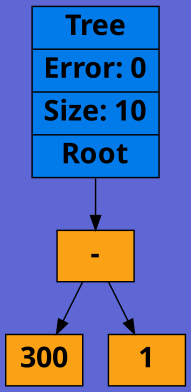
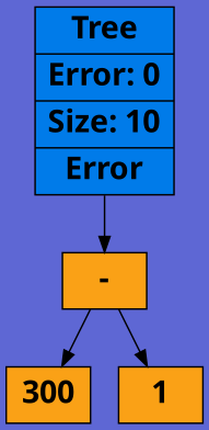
  digraph {
    bgcolor="#5e67d4"
    rankdir=TB
    node [color="#000000" fillcolor="#faa116" fontname="Sans Bold Not-Rotated" fontsize=20 shape=record style=filled]
-   n1 [fillcolor="#007be9" label="{Tree|Error: 0|Size: 10|<root>Root}" rank=min]
+   n1 [fillcolor="#007be9" label="{Tree|Error: 0|Size: 10|<root>Error}" rank=min]
    n2 [label="{-}"]
    n3 [label="{300}"]
    n4 [label="{1}"]
    n1 -> n2 [tailport=root]
    n2 -> n3 [tailport=left]
    n2 -> n4 [tailport=right]
  }
